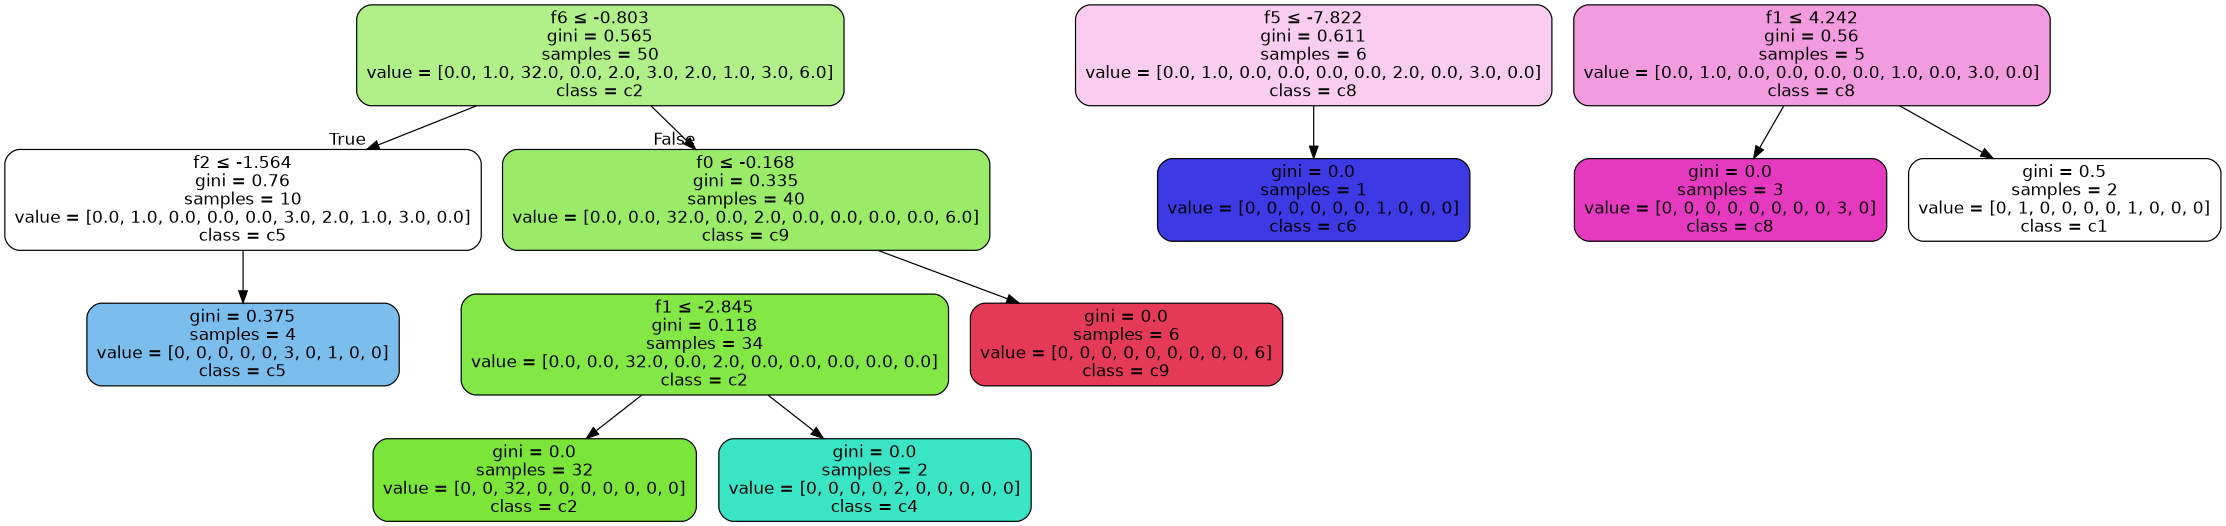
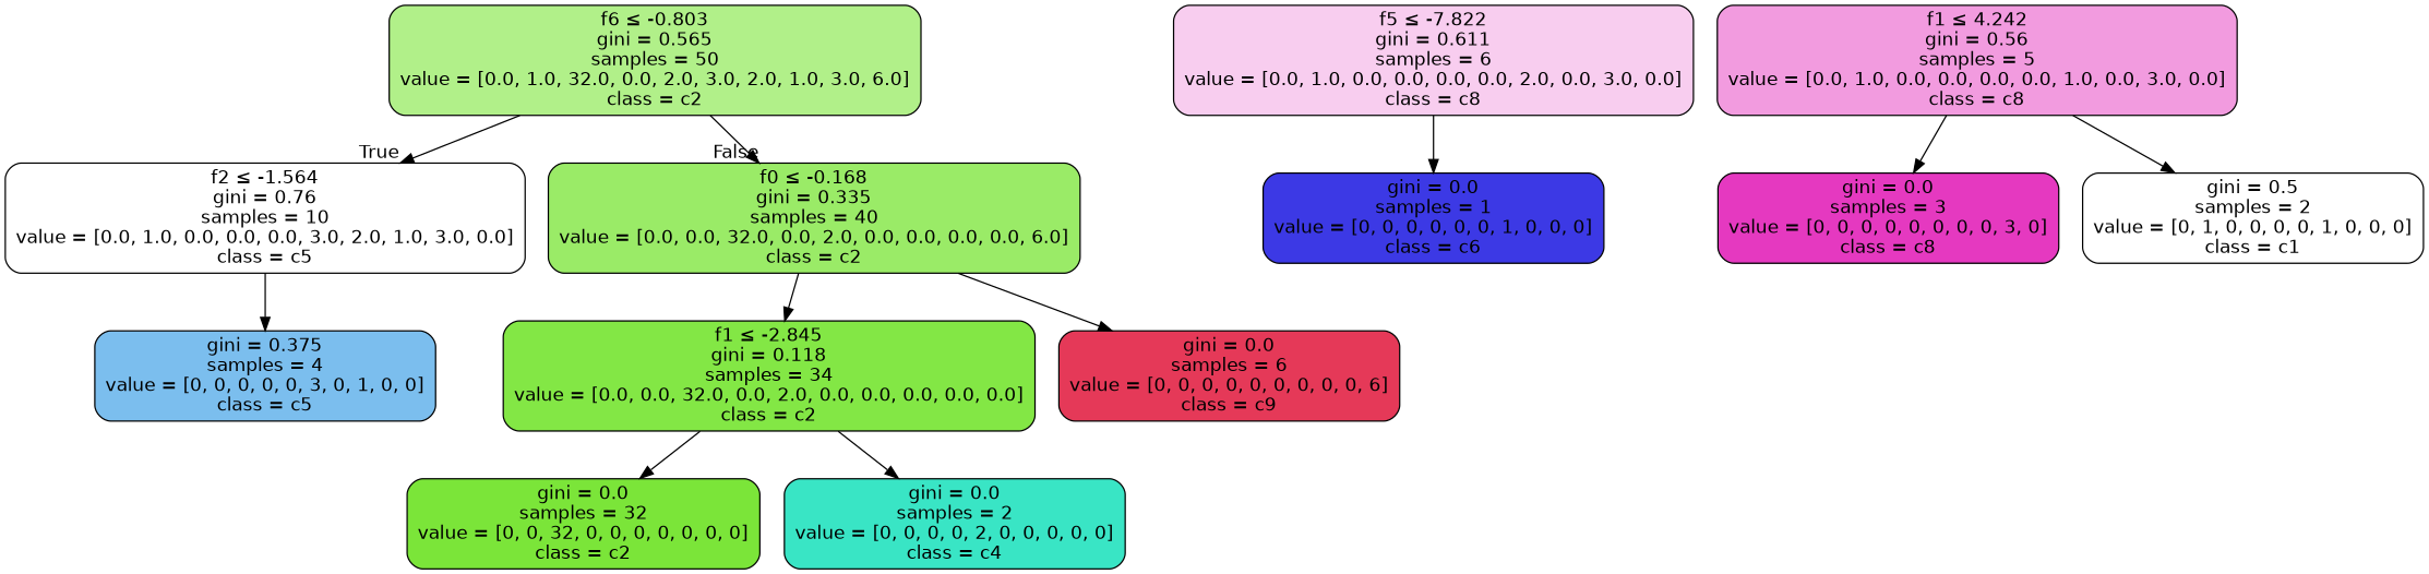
  digraph {
    node [color=black fontname=helvetica shape=box style="filled, rounded"]
    edge [fontname=helvetica]
    n1 [fillcolor="#7be53997" label=<f6 &le; -0.803<br/>gini = 0.565<br/>samples = 50<br/>value = [0.0, 1.0, 32.0, 0.0, 2.0, 3.0, 2.0, 1.0, 3.0, 6.0]<br/>class = c2>]
    n2 [fillcolor="#399de500" label=<f2 &le; -1.564<br/>gini = 0.76<br/>samples = 10<br/>value = [0.0, 1.0, 0.0, 0.0, 0.0, 3.0, 2.0, 1.0, 3.0, 0.0]<br/>class = c5>]
-   n3 [fillcolor="#7be539c3" label=<f0 &le; -0.168<br/>gini = 0.335<br/>samples = 40<br/>value = [0.0, 0.0, 32.0, 0.0, 2.0, 0.0, 0.0, 0.0, 0.0, 6.0]<br/>class = c9>]
+   n3 [fillcolor="#7be539c3" label=<f0 &le; -0.168<br/>gini = 0.335<br/>samples = 40<br/>value = [0.0, 0.0, 32.0, 0.0, 2.0, 0.0, 0.0, 0.0, 0.0, 6.0]<br/>class = c2>]
    n4 [fillcolor="#399de5aa" label=<gini = 0.375<br/>samples = 4<br/>value = [0, 0, 0, 0, 0, 3, 0, 1, 0, 0]<br/>class = c5>]
    n5 [fillcolor="#7be539ef" label=<f1 &le; -2.845<br/>gini = 0.118<br/>samples = 34<br/>value = [0.0, 0.0, 32.0, 0.0, 2.0, 0.0, 0.0, 0.0, 0.0, 0.0]<br/>class = c2>]
    n6 [fillcolor="#e53958ff" label=<gini = 0.0<br/>samples = 6<br/>value = [0, 0, 0, 0, 0, 0, 0, 0, 0, 6]<br/>class = c9>]
    n7 [fillcolor="#e539c040" label=<f5 &le; -7.822<br/>gini = 0.611<br/>samples = 6<br/>value = [0.0, 1.0, 0.0, 0.0, 0.0, 0.0, 2.0, 0.0, 3.0, 0.0]<br/>class = c8>]
    n8 [fillcolor="#3c39e5ff" label=<gini = 0.0<br/>samples = 1<br/>value = [0, 0, 0, 0, 0, 0, 1, 0, 0, 0]<br/>class = c6>]
    n9 [fillcolor="#e539c080" label=<f1 &le; 4.242<br/>gini = 0.56<br/>samples = 5<br/>value = [0.0, 1.0, 0.0, 0.0, 0.0, 0.0, 1.0, 0.0, 3.0, 0.0]<br/>class = c8>]
    n10 [fillcolor="#e539c0ff" label=<gini = 0.0<br/>samples = 3<br/>value = [0, 0, 0, 0, 0, 0, 0, 0, 3, 0]<br/>class = c8>]
    n11 [fillcolor="#e2e53900" label=<gini = 0.5<br/>samples = 2<br/>value = [0, 1, 0, 0, 0, 0, 1, 0, 0, 0]<br/>class = c1>]
    n12 [fillcolor="#7be539ff" label=<gini = 0.0<br/>samples = 32<br/>value = [0, 0, 32, 0, 0, 0, 0, 0, 0, 0]<br/>class = c2>]
    n13 [fillcolor="#39e5c5ff" label=<gini = 0.0<br/>samples = 2<br/>value = [0, 0, 0, 0, 2, 0, 0, 0, 0, 0]<br/>class = c4>]
    n1 -> n2 [headlabel=True labelangle=45 labeldistance=2.5]
    n1 -> n3 [headlabel=False labelangle=-45 labeldistance=2.5]
    n2 -> n4
+   n3 -> n5
    n3 -> n6
    n5 -> n12
    n5 -> n13
    n7 -> n8
    n9 -> n10
    n9 -> n11
  }
